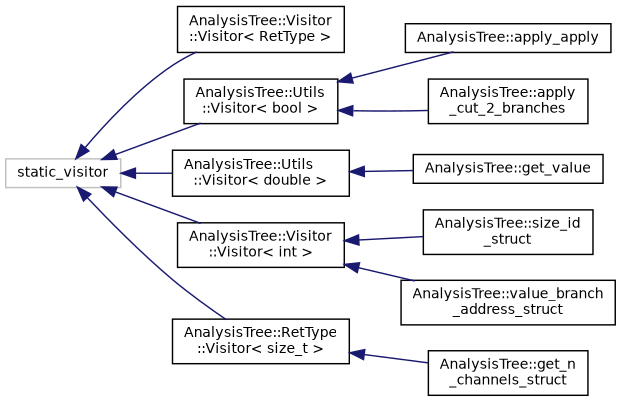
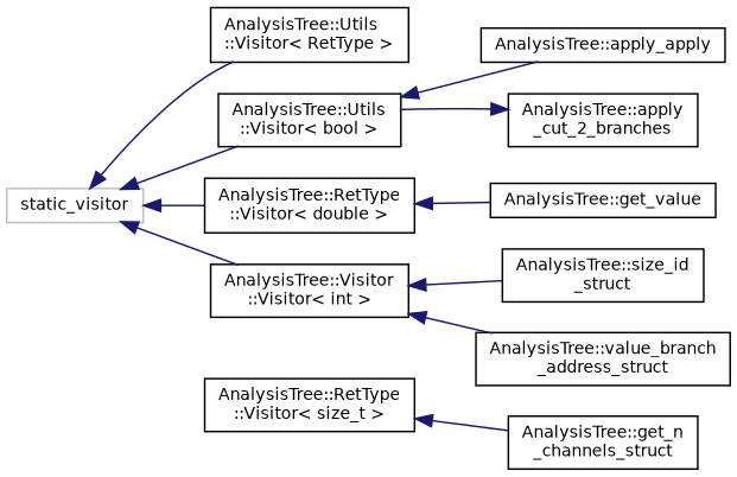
  digraph {
    rankdir=LR
    node [color=black fillcolor=white fontname=Helvetica fontsize=10 shape=record style=filled]
    edge [color=midnightblue dir=back fontname=Helvetica fontsize=10 labelfontname=Helvetica labelfontsize=10 style=solid]
    n1 [color=grey75 height=0.2 label=static_visitor width=0.4]
-   n2 [height=0.2 label="AnalysisTree::Visitor\l::Visitor\< RetType \>" width=0.4]
+   n2 [height=0.2 label="AnalysisTree::Utils\l::Visitor\< RetType \>" width=0.4]
    n3 [height=0.2 label="AnalysisTree::Utils\l::Visitor\< bool \>" width=0.4]
-   n4 [height=0.2 label="AnalysisTree::Utils\l::Visitor\< double \>" width=0.4]
+   n4 [height=0.2 label="AnalysisTree::RetType\l::Visitor\< double \>" width=0.4]
    n5 [height=0.2 label="AnalysisTree::Visitor\l::Visitor\< int \>" width=0.4]
    n6 [height=0.2 label="AnalysisTree::RetType\l::Visitor\< size_t \>" width=0.4]
    n7 [height=0.2 label="AnalysisTree::apply_apply" width=0.4]
    n8 [height=0.2 label="AnalysisTree::apply\l_cut_2_branches" width=0.4]
    n9 [height=0.2 label="AnalysisTree::get_value" width=0.4]
    n10 [height=0.2 label="AnalysisTree::size_id\l_struct" width=0.4]
    n11 [height=0.2 label="AnalysisTree::value_branch\l_address_struct" width=0.4]
    n12 [height=0.2 label="AnalysisTree::get_n\l_channels_struct" width=0.4]
    n1 -> n2
    n1 -> n3
    n1 -> n4
    n1 -> n5
-   n1 -> n6
    n3 -> n7
-   n3 -> n8
+   n8 -> n3
    n4 -> n9
    n5 -> n10
    n5 -> n11
    n6 -> n12
  }
